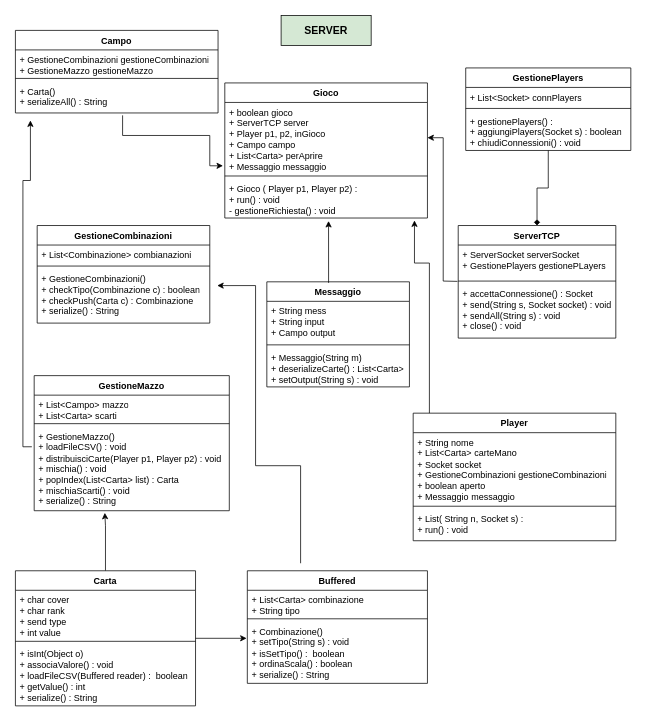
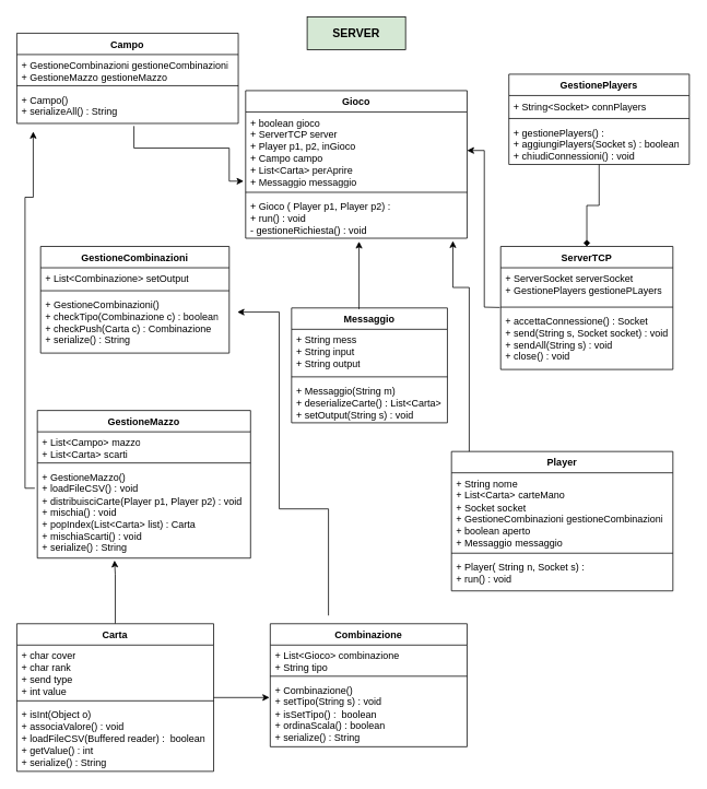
  <mxCell id="0" />
  <mxCell id="1" parent="0" />
  <mxCell id="2" value="&lt;font style=&quot;font-size: 14px;&quot;&gt;&lt;b&gt;SERVER&lt;/b&gt;&lt;/font&gt;" style="rounded=0;whiteSpace=wrap;html=1;fillColor=#d5e8d4;" vertex="1" parent="1"><mxGeometry x="374" y="20" width="120" height="40" as="geometry" /></mxCell>
  <mxCell id="3" value="GestionePlayers" style="swimlane;fontStyle=1;align=center;verticalAlign=top;childLayout=stackLayout;horizontal=1;startSize=26;horizontalStack=0;resizeParent=1;resizeParentMax=0;resizeLast=0;collapsible=1;marginBottom=0;whiteSpace=wrap;html=1;" vertex="1" parent="1"><mxGeometry x="620" y="90" width="220" height="110" as="geometry" /></mxCell>
- <mxCell id="4" value="+ List&amp;lt;Socket&amp;gt; connPlayers" style="text;strokeColor=none;fillColor=none;align=left;verticalAlign=top;spacingLeft=4;spacingRight=4;overflow=hidden;rotatable=0;points=[[0,0.5],[1,0.5]];portConstraint=eastwest;whiteSpace=wrap;html=1;" vertex="1" parent="3"><mxGeometry y="26" width="220" height="24" as="geometry" /></mxCell>
+ <mxCell id="4" value="+ String&amp;lt;Socket&amp;gt; connPlayers" style="text;strokeColor=none;fillColor=none;align=left;verticalAlign=top;spacingLeft=4;spacingRight=4;overflow=hidden;rotatable=0;points=[[0,0.5],[1,0.5]];portConstraint=eastwest;whiteSpace=wrap;html=1;" vertex="1" parent="3"><mxGeometry y="26" width="220" height="24" as="geometry" /></mxCell>
  <mxCell id="5" value="" style="line;strokeWidth=1;fillColor=none;align=left;verticalAlign=middle;spacingTop=-1;spacingLeft=3;spacingRight=3;rotatable=0;labelPosition=right;points=[];portConstraint=eastwest;strokeColor=inherit;" vertex="1" parent="3"><mxGeometry y="50" width="220" height="8" as="geometry" /></mxCell>
  <mxCell id="6" value="+ gestionePlayers() :&amp;nbsp;&lt;br&gt;+ aggiungiPlayers(Socket s) : boolean&lt;br&gt;+ chiudiConnessioni() : void" style="text;strokeColor=none;fillColor=none;align=left;verticalAlign=top;spacingLeft=4;spacingRight=4;overflow=hidden;rotatable=0;points=[[0,0.5],[1,0.5]];portConstraint=eastwest;whiteSpace=wrap;html=1;" vertex="1" parent="3"><mxGeometry y="58" width="220" height="52" as="geometry" /></mxCell>
  <mxCell id="7" value="" style="edgeStyle=orthogonalEdgeStyle;rounded=0;orthogonalLoop=1;jettySize=auto;html=1;entryX=0.936;entryY=1.062;entryDx=0;entryDy=0;entryPerimeter=0;exitX=0.08;exitY=0.002;exitDx=0;exitDy=0;exitPerimeter=0;" edge="1" parent="1" source="8" target="30"><mxGeometry relative="1" as="geometry"><Array as="points"><mxPoint x="572" y="350" /><mxPoint x="552" y="350" /></Array></mxGeometry></mxCell>
  <mxCell id="8" value="Player&lt;br&gt;" style="swimlane;fontStyle=1;align=center;verticalAlign=top;childLayout=stackLayout;horizontal=1;startSize=26;horizontalStack=0;resizeParent=1;resizeParentMax=0;resizeLast=0;collapsible=1;marginBottom=0;whiteSpace=wrap;html=1;" vertex="1" parent="1"><mxGeometry x="550" y="550" width="270" height="170" as="geometry" /></mxCell>
  <mxCell id="9" value="+ String nome&lt;br&gt;+ List&amp;lt;Carta&amp;gt; carteMano&lt;br&gt;+ Socket socket&lt;br&gt;+ GestioneCombinazioni gestioneCombinazioni&lt;br&gt;+ boolean aperto&lt;br&gt;+ Messaggio messaggio" style="text;strokeColor=none;fillColor=none;align=left;verticalAlign=top;spacingLeft=4;spacingRight=4;overflow=hidden;rotatable=0;points=[[0,0.5],[1,0.5]];portConstraint=eastwest;whiteSpace=wrap;html=1;" vertex="1" parent="8"><mxGeometry y="26" width="270" height="94" as="geometry" /></mxCell>
  <mxCell id="10" value="" style="line;strokeWidth=1;fillColor=none;align=left;verticalAlign=middle;spacingTop=-1;spacingLeft=3;spacingRight=3;rotatable=0;labelPosition=right;points=[];portConstraint=eastwest;strokeColor=inherit;" vertex="1" parent="8"><mxGeometry y="120" width="270" height="8" as="geometry" /></mxCell>
- <mxCell id="11" value="+ List( String n, Socket s) :&amp;nbsp;&lt;br&gt;+ run() : void" style="text;strokeColor=none;fillColor=none;align=left;verticalAlign=top;spacingLeft=4;spacingRight=4;overflow=hidden;rotatable=0;points=[[0,0.5],[1,0.5]];portConstraint=eastwest;whiteSpace=wrap;html=1;" vertex="1" parent="8"><mxGeometry y="128" width="270" height="42" as="geometry" /></mxCell>
+ <mxCell id="11" value="+ Player( String n, Socket s) :&amp;nbsp;&lt;br&gt;+ run() : void" style="text;strokeColor=none;fillColor=none;align=left;verticalAlign=top;spacingLeft=4;spacingRight=4;overflow=hidden;rotatable=0;points=[[0,0.5],[1,0.5]];portConstraint=eastwest;whiteSpace=wrap;html=1;" vertex="1" parent="8"><mxGeometry y="128" width="270" height="42" as="geometry" /></mxCell>
  <mxCell id="12" value="Messaggio" style="swimlane;fontStyle=1;align=center;verticalAlign=top;childLayout=stackLayout;horizontal=1;startSize=26;horizontalStack=0;resizeParent=1;resizeParentMax=0;resizeLast=0;collapsible=1;marginBottom=0;whiteSpace=wrap;html=1;" vertex="1" parent="1"><mxGeometry x="355" y="375" width="190" height="140" as="geometry" /></mxCell>
- <mxCell id="13" value="+ String mess&lt;br&gt;+ String input&lt;br&gt;+ Campo output" style="text;strokeColor=none;fillColor=none;align=left;verticalAlign=top;spacingLeft=4;spacingRight=4;overflow=hidden;rotatable=0;points=[[0,0.5],[1,0.5]];portConstraint=eastwest;whiteSpace=wrap;html=1;" vertex="1" parent="12"><mxGeometry y="26" width="190" height="54" as="geometry" /></mxCell>
+ <mxCell id="13" value="+ String mess&lt;br&gt;+ String input&lt;br&gt;+ String output" style="text;strokeColor=none;fillColor=none;align=left;verticalAlign=top;spacingLeft=4;spacingRight=4;overflow=hidden;rotatable=0;points=[[0,0.5],[1,0.5]];portConstraint=eastwest;whiteSpace=wrap;html=1;" vertex="1" parent="12"><mxGeometry y="26" width="190" height="54" as="geometry" /></mxCell>
  <mxCell id="14" value="" style="line;strokeWidth=1;fillColor=none;align=left;verticalAlign=middle;spacingTop=-1;spacingLeft=3;spacingRight=3;rotatable=0;labelPosition=right;points=[];portConstraint=eastwest;strokeColor=inherit;" vertex="1" parent="12"><mxGeometry y="80" width="190" height="8" as="geometry" /></mxCell>
  <mxCell id="15" value="+ Messaggio(String m)&lt;br&gt;+ deserializeCarte() : List&amp;lt;Carta&amp;gt;&lt;br&gt;+ setOutput(String s) : void" style="text;strokeColor=none;fillColor=none;align=left;verticalAlign=top;spacingLeft=4;spacingRight=4;overflow=hidden;rotatable=0;points=[[0,0.5],[1,0.5]];portConstraint=eastwest;whiteSpace=wrap;html=1;" vertex="1" parent="12"><mxGeometry y="88" width="190" height="52" as="geometry" /></mxCell>
  <mxCell id="16" value="ServerTCP" style="swimlane;fontStyle=1;align=center;verticalAlign=top;childLayout=stackLayout;horizontal=1;startSize=26;horizontalStack=0;resizeParent=1;resizeParentMax=0;resizeLast=0;collapsible=1;marginBottom=0;whiteSpace=wrap;html=1;" vertex="1" parent="1"><mxGeometry x="610" y="300" width="210" height="150" as="geometry" /></mxCell>
  <mxCell id="17" value="+ ServerSocket serverSocket&lt;br&gt;+ GestionePlayers gestionePLayers" style="text;strokeColor=none;fillColor=none;align=left;verticalAlign=top;spacingLeft=4;spacingRight=4;overflow=hidden;rotatable=0;points=[[0,0.5],[1,0.5]];portConstraint=eastwest;whiteSpace=wrap;html=1;" vertex="1" parent="16"><mxGeometry y="26" width="210" height="44" as="geometry" /></mxCell>
  <mxCell id="18" value="" style="line;strokeWidth=1;fillColor=none;align=left;verticalAlign=middle;spacingTop=-1;spacingLeft=3;spacingRight=3;rotatable=0;labelPosition=right;points=[];portConstraint=eastwest;strokeColor=inherit;" vertex="1" parent="16"><mxGeometry y="70" width="210" height="8" as="geometry" /></mxCell>
  <mxCell id="19" value="+ accettaConnessione() : Socket&lt;br&gt;+ send(String s, Socket socket) : void&lt;br&gt;+ sendAll(String s) : void&lt;br&gt;+ close() : void" style="text;strokeColor=none;fillColor=none;align=left;verticalAlign=top;spacingLeft=4;spacingRight=4;overflow=hidden;rotatable=0;points=[[0,0.5],[1,0.5]];portConstraint=eastwest;whiteSpace=wrap;html=1;" vertex="1" parent="16"><mxGeometry y="78" width="210" height="72" as="geometry" /></mxCell>
  <mxCell id="20" value="" style="endArrow=classic;html=1;rounded=0;exitX=-0.005;exitY=-0.05;exitDx=0;exitDy=0;exitPerimeter=0;entryX=1;entryY=0.5;entryDx=0;entryDy=0;" edge="1" parent="1" source="19" target="28"><mxGeometry width="50" height="50" relative="1" as="geometry"><mxPoint x="410" y="260" as="sourcePoint" /><mxPoint x="460" y="210" as="targetPoint" /><Array as="points"><mxPoint x="590" y="374" /><mxPoint x="590" y="183" /></Array></mxGeometry></mxCell>
  <mxCell id="21" value="Campo" style="swimlane;fontStyle=1;align=center;verticalAlign=top;childLayout=stackLayout;horizontal=1;startSize=26;horizontalStack=0;resizeParent=1;resizeParentMax=0;resizeLast=0;collapsible=1;marginBottom=0;whiteSpace=wrap;html=1;" vertex="1" parent="1"><mxGeometry y="40" width="270" height="110" as="geometry" x="20" /></mxCell>
  <mxCell id="22" value="+ GestioneCombinazioni gestioneCombinazioni&lt;br&gt;+ GestioneMazzo gestioneMazzo" style="text;strokeColor=none;fillColor=none;align=left;verticalAlign=top;spacingLeft=4;spacingRight=4;overflow=hidden;rotatable=0;points=[[0,0.5],[1,0.5]];portConstraint=eastwest;whiteSpace=wrap;html=1;" vertex="1" parent="21"><mxGeometry y="26" width="270" height="34" as="geometry" /></mxCell>
  <mxCell id="23" value="" style="line;strokeWidth=1;fillColor=none;align=left;verticalAlign=middle;spacingTop=-1;spacingLeft=3;spacingRight=3;rotatable=0;labelPosition=right;points=[];portConstraint=eastwest;strokeColor=inherit;" vertex="1" parent="21"><mxGeometry y="60" width="270" height="8" as="geometry" /></mxCell>
- <mxCell id="24" value="+ Carta()&lt;br&gt;+ serializeAll() : String" style="text;strokeColor=none;fillColor=none;align=left;verticalAlign=top;spacingLeft=4;spacingRight=4;overflow=hidden;rotatable=0;points=[[0,0.5],[1,0.5]];portConstraint=eastwest;whiteSpace=wrap;html=1;" vertex="1" parent="21"><mxGeometry y="68" width="270" height="42" as="geometry" /></mxCell>
+ <mxCell id="24" value="+ Campo()&lt;br&gt;+ serializeAll() : String" style="text;strokeColor=none;fillColor=none;align=left;verticalAlign=top;spacingLeft=4;spacingRight=4;overflow=hidden;rotatable=0;points=[[0,0.5],[1,0.5]];portConstraint=eastwest;whiteSpace=wrap;html=1;" vertex="1" parent="21"><mxGeometry y="68" width="270" height="42" as="geometry" /></mxCell>
  <mxCell id="25" value="" style="edgeStyle=orthogonalEdgeStyle;rounded=0;orthogonalLoop=1;jettySize=auto;html=1;entryX=-0.009;entryY=0.898;entryDx=0;entryDy=0;entryPerimeter=0;exitX=0.529;exitY=1.076;exitDx=0;exitDy=0;exitPerimeter=0;" edge="1" parent="1" source="24" target="28"><mxGeometry relative="1" as="geometry"><Array as="points"><mxPoint x="163" y="180" /><mxPoint x="279" y="180" /><mxPoint x="279" y="220" /></Array><mxPoint x="150" y="170" as="sourcePoint" /></mxGeometry></mxCell>
  <mxCell id="26" value="" style="edgeStyle=orthogonalEdgeStyle;rounded=0;orthogonalLoop=1;jettySize=auto;html=1;entryX=0.5;entryY=0;entryDx=0;entryDy=0;endArrow=diamond;" edge="1" parent="1" source="3" target="16"><mxGeometry relative="1" as="geometry"><mxPoint x="620" y="145" as="sourcePoint" /><mxPoint x="290" y="134" as="targetPoint" /></mxGeometry></mxCell>
  <mxCell id="27" value="Gioco" style="swimlane;fontStyle=1;align=center;verticalAlign=top;childLayout=stackLayout;horizontal=1;startSize=26;horizontalStack=0;resizeParent=1;resizeParentMax=0;resizeLast=0;collapsible=1;marginBottom=0;whiteSpace=wrap;html=1;" vertex="1" parent="1"><mxGeometry x="299" y="110" width="270" height="180" as="geometry" /></mxCell>
  <mxCell id="28" value="+ boolean gioco&lt;br&gt;+ ServerTCP server&lt;br&gt;+ Player p1, p2, inGioco&lt;br&gt;+ Campo campo&lt;br&gt;+ List&amp;lt;Carta&amp;gt; perAprire&lt;br&gt;+ Messaggio messaggio" style="text;strokeColor=none;fillColor=none;align=left;verticalAlign=top;spacingLeft=4;spacingRight=4;overflow=hidden;rotatable=0;points=[[0,0.5],[1,0.5]];portConstraint=eastwest;whiteSpace=wrap;html=1;" vertex="1" parent="27"><mxGeometry y="26" width="270" height="94" as="geometry" /></mxCell>
  <mxCell id="29" value="" style="line;strokeWidth=1;fillColor=none;align=left;verticalAlign=middle;spacingTop=-1;spacingLeft=3;spacingRight=3;rotatable=0;labelPosition=right;points=[];portConstraint=eastwest;strokeColor=inherit;" vertex="1" parent="27"><mxGeometry y="120" width="270" height="8" as="geometry" /></mxCell>
  <mxCell id="30" value="+ Gioco ( Player p1, Player p2) :&amp;nbsp;&lt;br&gt;+ run() : void&lt;br&gt;- gestioneRichiesta() : void&amp;nbsp;" style="text;strokeColor=none;fillColor=none;align=left;verticalAlign=top;spacingLeft=4;spacingRight=4;overflow=hidden;rotatable=0;points=[[0,0.5],[1,0.5]];portConstraint=eastwest;whiteSpace=wrap;html=1;" vertex="1" parent="27"><mxGeometry y="128" width="270" height="52" as="geometry" /></mxCell>
  <mxCell id="31" value="GestioneCombinazioni" style="swimlane;fontStyle=1;align=center;verticalAlign=top;childLayout=stackLayout;horizontal=1;startSize=26;horizontalStack=0;resizeParent=1;resizeParentMax=0;resizeLast=0;collapsible=1;marginBottom=0;whiteSpace=wrap;html=1;" vertex="1" parent="1"><mxGeometry x="49" y="300" width="230" height="130" as="geometry" /></mxCell>
- <mxCell id="32" value="+ List&amp;lt;Combinazione&amp;gt; combianazioni" style="text;strokeColor=none;fillColor=none;align=left;verticalAlign=top;spacingLeft=4;spacingRight=4;overflow=hidden;rotatable=0;points=[[0,0.5],[1,0.5]];portConstraint=eastwest;whiteSpace=wrap;html=1;" vertex="1" parent="31"><mxGeometry y="26" width="230" height="24" as="geometry" /></mxCell>
+ <mxCell id="32" value="+ List&amp;lt;Combinazione&amp;gt; setOutput" style="text;strokeColor=none;fillColor=none;align=left;verticalAlign=top;spacingLeft=4;spacingRight=4;overflow=hidden;rotatable=0;points=[[0,0.5],[1,0.5]];portConstraint=eastwest;whiteSpace=wrap;html=1;" vertex="1" parent="31"><mxGeometry y="26" width="230" height="24" as="geometry" /></mxCell>
  <mxCell id="33" value="" style="line;strokeWidth=1;fillColor=none;align=left;verticalAlign=middle;spacingTop=-1;spacingLeft=3;spacingRight=3;rotatable=0;labelPosition=right;points=[];portConstraint=eastwest;strokeColor=inherit;" vertex="1" parent="31"><mxGeometry y="50" width="230" height="8" as="geometry" /></mxCell>
  <mxCell id="34" value="+ GestioneCombinazioni()&lt;br&gt;+ checkTipo(Combinazione c) : boolean&lt;br&gt;+ checkPush(Carta c) : Combinazione&lt;br&gt;+ serialize() : String&amp;nbsp;" style="text;strokeColor=none;fillColor=none;align=left;verticalAlign=top;spacingLeft=4;spacingRight=4;overflow=hidden;rotatable=0;points=[[0,0.5],[1,0.5]];portConstraint=eastwest;whiteSpace=wrap;html=1;" vertex="1" parent="31"><mxGeometry y="58" width="230" height="72" as="geometry" /></mxCell>
  <mxCell id="35" value="GestioneMazzo" style="swimlane;fontStyle=1;align=center;verticalAlign=top;childLayout=stackLayout;horizontal=1;startSize=26;horizontalStack=0;resizeParent=1;resizeParentMax=0;resizeLast=0;collapsible=1;marginBottom=0;whiteSpace=wrap;html=1;" vertex="1" parent="1"><mxGeometry x="45" y="500" width="260" height="180" as="geometry" /></mxCell>
  <mxCell id="36" value="+ List&amp;lt;Campo&amp;gt; mazzo&lt;br&gt;+ List&amp;lt;Carta&amp;gt; scarti" style="text;strokeColor=none;fillColor=none;align=left;verticalAlign=top;spacingLeft=4;spacingRight=4;overflow=hidden;rotatable=0;points=[[0,0.5],[1,0.5]];portConstraint=eastwest;whiteSpace=wrap;html=1;" vertex="1" parent="35"><mxGeometry y="26" width="260" height="34" as="geometry" /></mxCell>
  <mxCell id="37" value="" style="line;strokeWidth=1;fillColor=none;align=left;verticalAlign=middle;spacingTop=-1;spacingLeft=3;spacingRight=3;rotatable=0;labelPosition=right;points=[];portConstraint=eastwest;strokeColor=inherit;" vertex="1" parent="35"><mxGeometry y="60" width="260" height="8" as="geometry" /></mxCell>
  <mxCell id="38" value="+ GestioneMazzo()&lt;br&gt;+ loadFileCSV() : void&lt;br&gt;+ distribuisciCarte(Player p1, Player p2) : void&lt;br&gt;+ mischia() : void&lt;br&gt;+ popIndex(List&amp;lt;Carta&amp;gt; list) : Carta&lt;br&gt;+ mischiaScarti() : void&lt;br&gt;+ serialize() : String&amp;nbsp;" style="text;strokeColor=none;fillColor=none;align=left;verticalAlign=top;spacingLeft=4;spacingRight=4;overflow=hidden;rotatable=0;points=[[0,0.5],[1,0.5]];portConstraint=eastwest;whiteSpace=wrap;html=1;" vertex="1" parent="35"><mxGeometry y="68" width="260" height="112" as="geometry" /></mxCell>
  <mxCell id="39" value="" style="edgeStyle=orthogonalEdgeStyle;rounded=0;orthogonalLoop=1;jettySize=auto;html=1;entryX=-0.004;entryY=0.268;entryDx=0;entryDy=0;entryPerimeter=0;" edge="1" parent="1" source="41" target="49"><mxGeometry relative="1" as="geometry" /></mxCell>
  <mxCell id="40" value="" style="edgeStyle=orthogonalEdgeStyle;rounded=0;orthogonalLoop=1;jettySize=auto;html=1;entryX=0.362;entryY=1.025;entryDx=0;entryDy=0;entryPerimeter=0;" edge="1" parent="1" source="41" target="38"><mxGeometry relative="1" as="geometry"><Array as="points"><mxPoint x="140" y="700" /><mxPoint x="140" y="700" /></Array></mxGeometry></mxCell>
  <mxCell id="41" value="Carta" style="swimlane;fontStyle=1;align=center;verticalAlign=top;childLayout=stackLayout;horizontal=1;startSize=26;horizontalStack=0;resizeParent=1;resizeParentMax=0;resizeLast=0;collapsible=1;marginBottom=0;whiteSpace=wrap;html=1;" vertex="1" parent="1"><mxGeometry y="760" width="240" height="180" as="geometry" x="20" /></mxCell>
  <mxCell id="42" value="+ char cover&lt;br&gt;+ char rank&lt;br&gt;+ send type&lt;br&gt;+ int value" style="text;strokeColor=none;fillColor=none;align=left;verticalAlign=top;spacingLeft=4;spacingRight=4;overflow=hidden;rotatable=0;points=[[0,0.5],[1,0.5]];portConstraint=eastwest;whiteSpace=wrap;html=1;" vertex="1" parent="41"><mxGeometry y="26" width="240" height="64" as="geometry" /></mxCell>
  <mxCell id="43" value="" style="line;strokeWidth=1;fillColor=none;align=left;verticalAlign=middle;spacingTop=-1;spacingLeft=3;spacingRight=3;rotatable=0;labelPosition=right;points=[];portConstraint=eastwest;strokeColor=inherit;" vertex="1" parent="41"><mxGeometry y="90" width="240" height="8" as="geometry" /></mxCell>
  <mxCell id="44" value="+ isInt(Object o)&lt;br&gt;+ associaValore() : void&lt;br&gt;+ loadFileCSV(Buffered reader) :&amp;nbsp; boolean&lt;br&gt;+ getValue() : int&lt;br&gt;+ serialize() : String&amp;nbsp;" style="text;strokeColor=none;fillColor=none;align=left;verticalAlign=top;spacingLeft=4;spacingRight=4;overflow=hidden;rotatable=0;points=[[0,0.5],[1,0.5]];portConstraint=eastwest;whiteSpace=wrap;html=1;" vertex="1" parent="41"><mxGeometry y="98" width="240" height="82" as="geometry" /></mxCell>
  <mxCell id="45" value="" style="edgeStyle=orthogonalEdgeStyle;rounded=0;orthogonalLoop=1;jettySize=auto;html=1;entryX=1.043;entryY=0.306;entryDx=0;entryDy=0;entryPerimeter=0;" edge="1" parent="1" target="34"><mxGeometry relative="1" as="geometry"><Array as="points"><mxPoint x="400" y="620" /><mxPoint x="340" y="620" /><mxPoint x="340" y="380" /></Array><mxPoint x="400" y="750" as="sourcePoint" /></mxGeometry></mxCell>
- <mxCell id="46" value="Buffered" style="swimlane;fontStyle=1;align=center;verticalAlign=top;childLayout=stackLayout;horizontal=1;startSize=26;horizontalStack=0;resizeParent=1;resizeParentMax=0;resizeLast=0;collapsible=1;marginBottom=0;whiteSpace=wrap;html=1;" vertex="1" parent="1"><mxGeometry x="329" y="760" width="240" height="150" as="geometry" /></mxCell>
- <mxCell id="47" value="+ List&amp;lt;Carta&amp;gt; combinazione&lt;br&gt;+ String tipo" style="text;strokeColor=none;fillColor=none;align=left;verticalAlign=top;spacingLeft=4;spacingRight=4;overflow=hidden;rotatable=0;points=[[0,0.5],[1,0.5]];portConstraint=eastwest;whiteSpace=wrap;html=1;" vertex="1" parent="46"><mxGeometry y="26" width="240" height="34" as="geometry" /></mxCell>
+ <mxCell id="46" value="Combinazione" style="swimlane;fontStyle=1;align=center;verticalAlign=top;childLayout=stackLayout;horizontal=1;startSize=26;horizontalStack=0;resizeParent=1;resizeParentMax=0;resizeLast=0;collapsible=1;marginBottom=0;whiteSpace=wrap;html=1;" vertex="1" parent="1"><mxGeometry x="329" y="760" width="240" height="150" as="geometry" /></mxCell>
+ <mxCell id="47" value="+ List&amp;lt;Gioco&amp;gt; combinazione&lt;br&gt;+ String tipo" style="text;strokeColor=none;fillColor=none;align=left;verticalAlign=top;spacingLeft=4;spacingRight=4;overflow=hidden;rotatable=0;points=[[0,0.5],[1,0.5]];portConstraint=eastwest;whiteSpace=wrap;html=1;" vertex="1" parent="46"><mxGeometry y="26" width="240" height="34" as="geometry" /></mxCell>
  <mxCell id="48" value="" style="line;strokeWidth=1;fillColor=none;align=left;verticalAlign=middle;spacingTop=-1;spacingLeft=3;spacingRight=3;rotatable=0;labelPosition=right;points=[];portConstraint=eastwest;strokeColor=inherit;" vertex="1" parent="46"><mxGeometry y="60" width="240" height="8" as="geometry" /></mxCell>
  <mxCell id="49" value="+ Combinazione()&lt;br&gt;+ setTipo(String s) : void&lt;br&gt;+ isSetTipo() :&amp;nbsp; boolean&lt;br&gt;+ ordinaScala() : boolean&lt;br&gt;+ serialize() : String&amp;nbsp;" style="text;strokeColor=none;fillColor=none;align=left;verticalAlign=top;spacingLeft=4;spacingRight=4;overflow=hidden;rotatable=0;points=[[0,0.5],[1,0.5]];portConstraint=eastwest;whiteSpace=wrap;html=1;" vertex="1" parent="46"><mxGeometry y="68" width="240" height="82" as="geometry" /></mxCell>
  <mxCell id="50" value="" style="edgeStyle=orthogonalEdgeStyle;rounded=0;orthogonalLoop=1;jettySize=auto;html=1;exitX=-0.012;exitY=0.239;exitDx=0;exitDy=0;exitPerimeter=0;entryX=0.074;entryY=1.238;entryDx=0;entryDy=0;entryPerimeter=0;" edge="1" parent="1" source="38" target="24"><mxGeometry relative="1" as="geometry"><mxPoint x="111" y="477" as="sourcePoint" /><mxPoint x="60" y="220" as="targetPoint" /><Array as="points"><mxPoint x="30" y="595" /><mxPoint x="30" y="240" /><mxPoint x="40" y="240" /></Array></mxGeometry></mxCell>
  <mxCell id="51" value="" style="endArrow=classic;html=1;rounded=0;exitX=0.433;exitY=0.01;exitDx=0;exitDy=0;exitPerimeter=0;entryX=0.512;entryY=1.077;entryDx=0;entryDy=0;entryPerimeter=0;" edge="1" parent="1" source="12" target="30"><mxGeometry width="50" height="50" relative="1" as="geometry"><mxPoint x="434" y="360" as="sourcePoint" /><mxPoint x="484" y="310" as="targetPoint" /></mxGeometry></mxCell>
